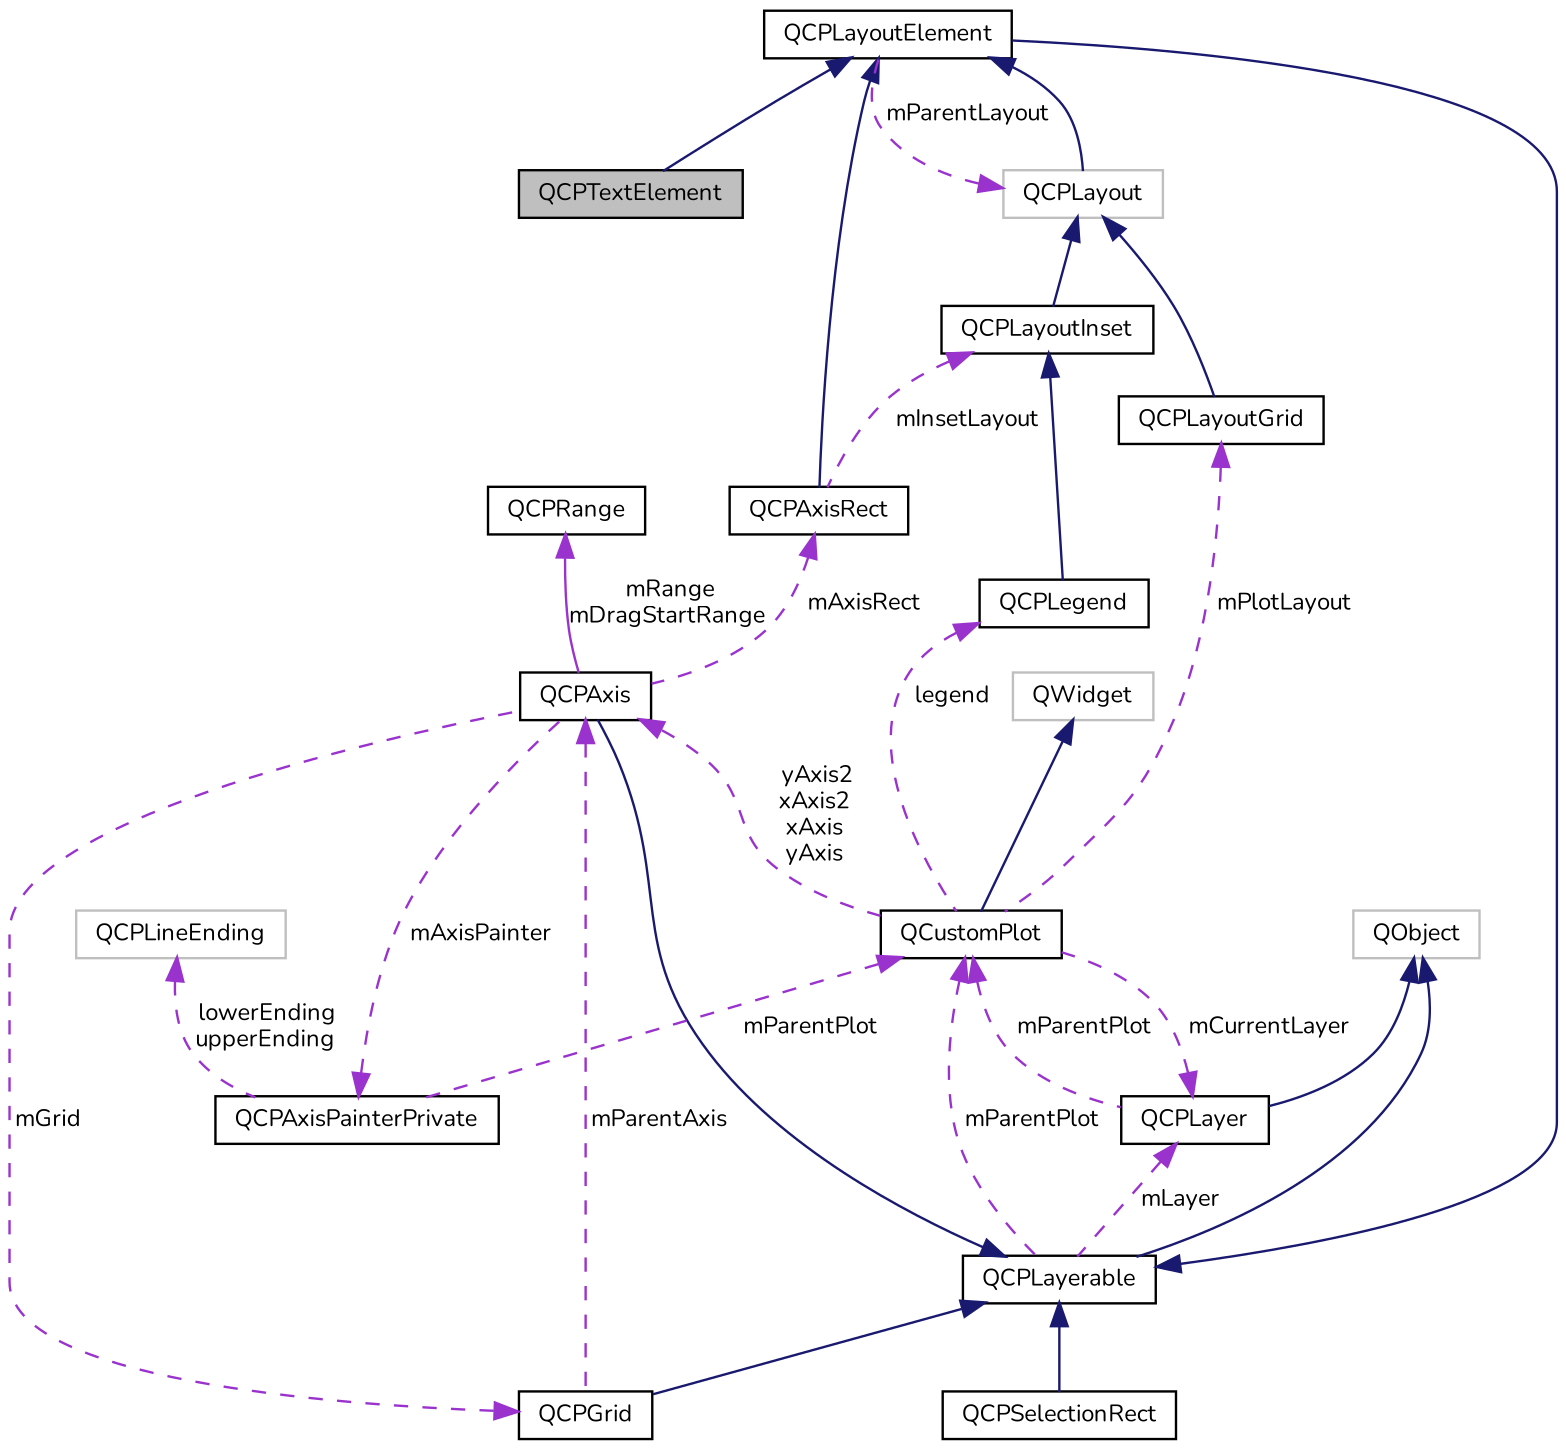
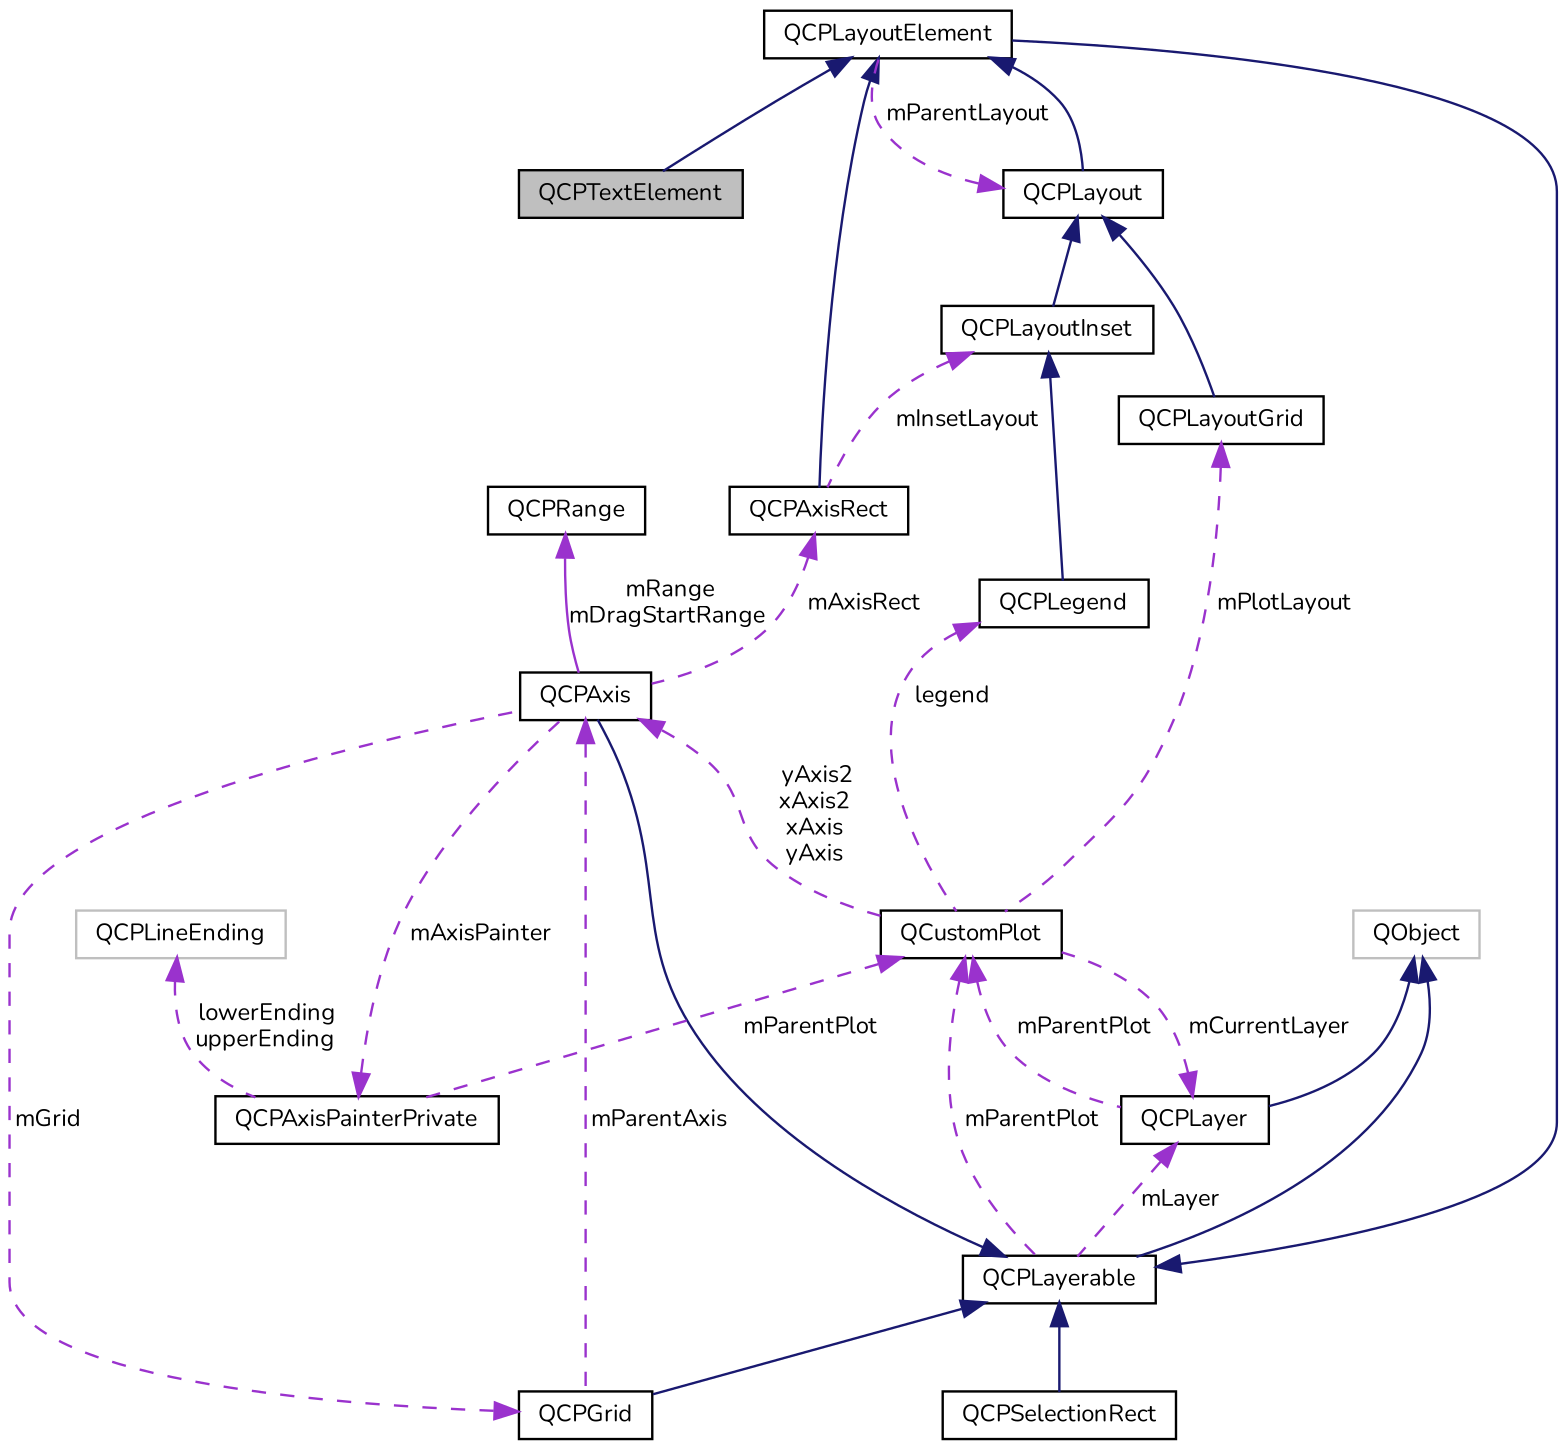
  digraph {
    fontname=Nunito
    node [color=black fillcolor=white fontname=Nunito fontsize=10 shape=record style=filled]
    edge [color=darkorchid3 dir=back fontname=Nunito fontsize=10 labelfontname=Helvetica labelfontsize=10 style=dashed]
    n1 [fillcolor=grey75 fontcolor=black height=0.2 label=QCPTextElement width=0.4]
    n2 [height=0.2 label=QCPLayoutElement width=0.4]
-   n3 [color=grey75 height=0.2 label=QCPLayout width=0.4]
+   n3 [height=0.2 label=QCPLayout width=0.4]
    n4 [height=0.2 label=QCPAxisRect width=0.4]
    n5 [height=0.2 label=QCPLayoutGrid width=0.4]
    n6 [height=0.2 label=QCPLayoutInset width=0.4]
    n7 [height=0.2 label=QCPAxis width=0.4]
    n8 [height=0.2 label=QCPLayerable width=0.4]
    n9 [height=0.2 label=QCPSelectionRect width=0.4]
    n10 [height=0.2 label=QCPGrid width=0.4]
    n11 [height=0.2 label=QCustomPlot width=0.4]
    n12 [color=grey75 height=0.2 label=QObject width=0.4]
    n13 [height=0.2 label=QCPLayer width=0.4]
    n14 [height=0.2 label=QCPAxisPainterPrivate width=0.4]
-   n15 [color=grey75 height=0.2 label=QWidget width=0.4]
    n16 [height=0.2 label=QCPLegend width=0.4]
    n17 [height=0.2 label=QCPRange width=0.4]
    n18 [color=grey75 height=0.2 label=QCPLineEnding width=0.4]
    n2 -> n1 [color=midnightblue style=solid]
    n2 -> n3 [color=midnightblue style=solid]
    n2 -> n4 [color=midnightblue style=solid]
    n3 -> n2 [label=" mParentLayout"]
    n3 -> n5 [color=midnightblue style=solid]
    n3 -> n6 [color=midnightblue style=solid]
    n4 -> n7 [label=" mAxisRect"]
    n5 -> n11 [label=" mPlotLayout"]
    n6 -> n4 [label=" mInsetLayout"]
    n6 -> n16 [color=midnightblue style=solid]
    n7 -> n10 [label=" mParentAxis"]
    n7 -> n11 [label=" yAxis2\nxAxis2\nxAxis\nyAxis"]
    n8 -> n2 [color=midnightblue style=solid]
    n8 -> n7 [color=midnightblue style=solid]
    n8 -> n9 [color=midnightblue style=solid]
    n8 -> n10 [color=midnightblue style=solid]
    n10 -> n7 [label=" mGrid"]
    n11 -> n8 [label=" mParentPlot"]
    n11 -> n13 [label=" mParentPlot"]
    n11 -> n14 [label=" mParentPlot"]
    n12 -> n8 [color=midnightblue style=solid]
    n12 -> n13 [color=midnightblue style=solid]
    n13 -> n8 [label=" mLayer"]
    n13 -> n11 [label=" mCurrentLayer"]
    n14 -> n7 [label=" mAxisPainter"]
-   n15 -> n11 [color=midnightblue style=solid]
    n16 -> n11 [label=" legend"]
    n17 -> n7 [label=" mRange\nmDragStartRange" style=solid]
    n18 -> n14 [label=" lowerEnding\nupperEnding"]
  }
